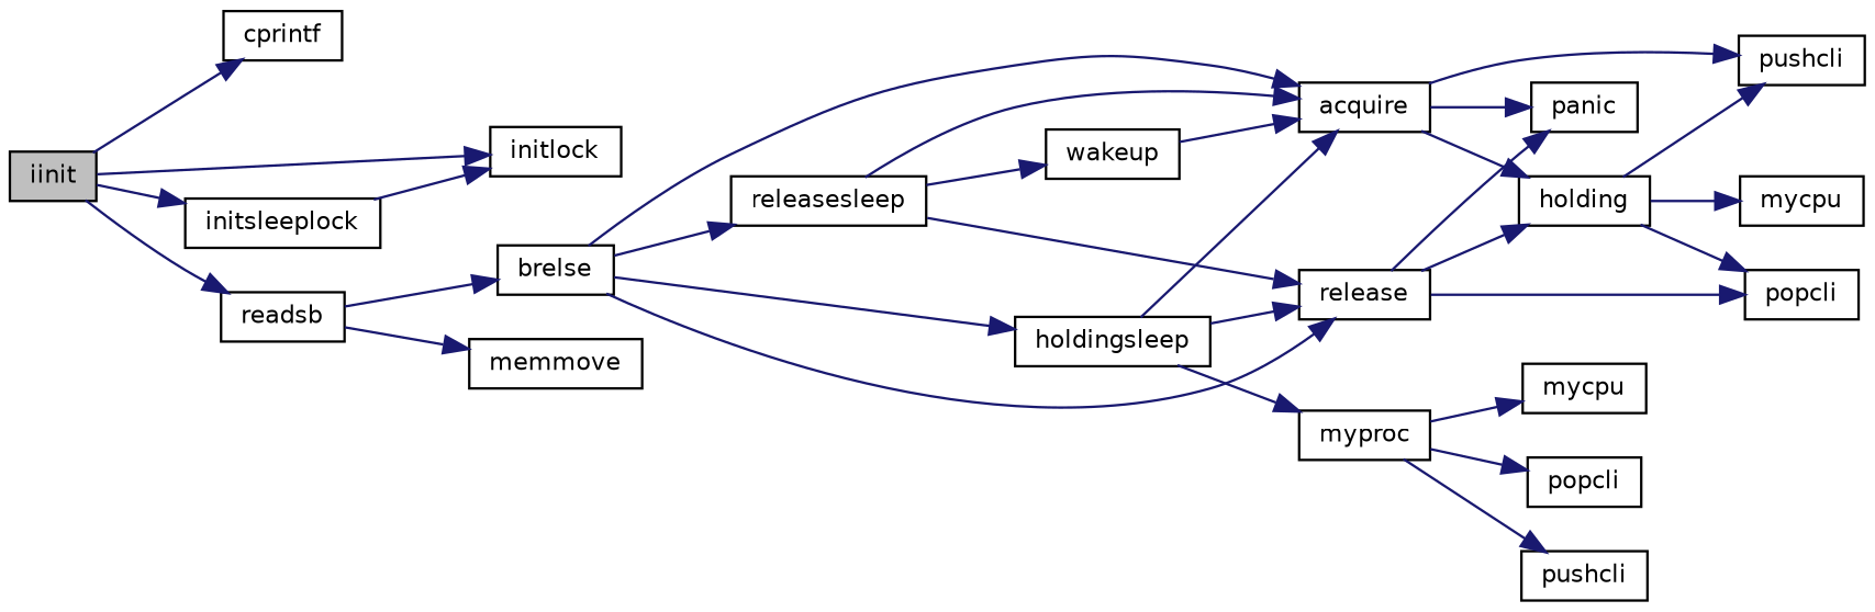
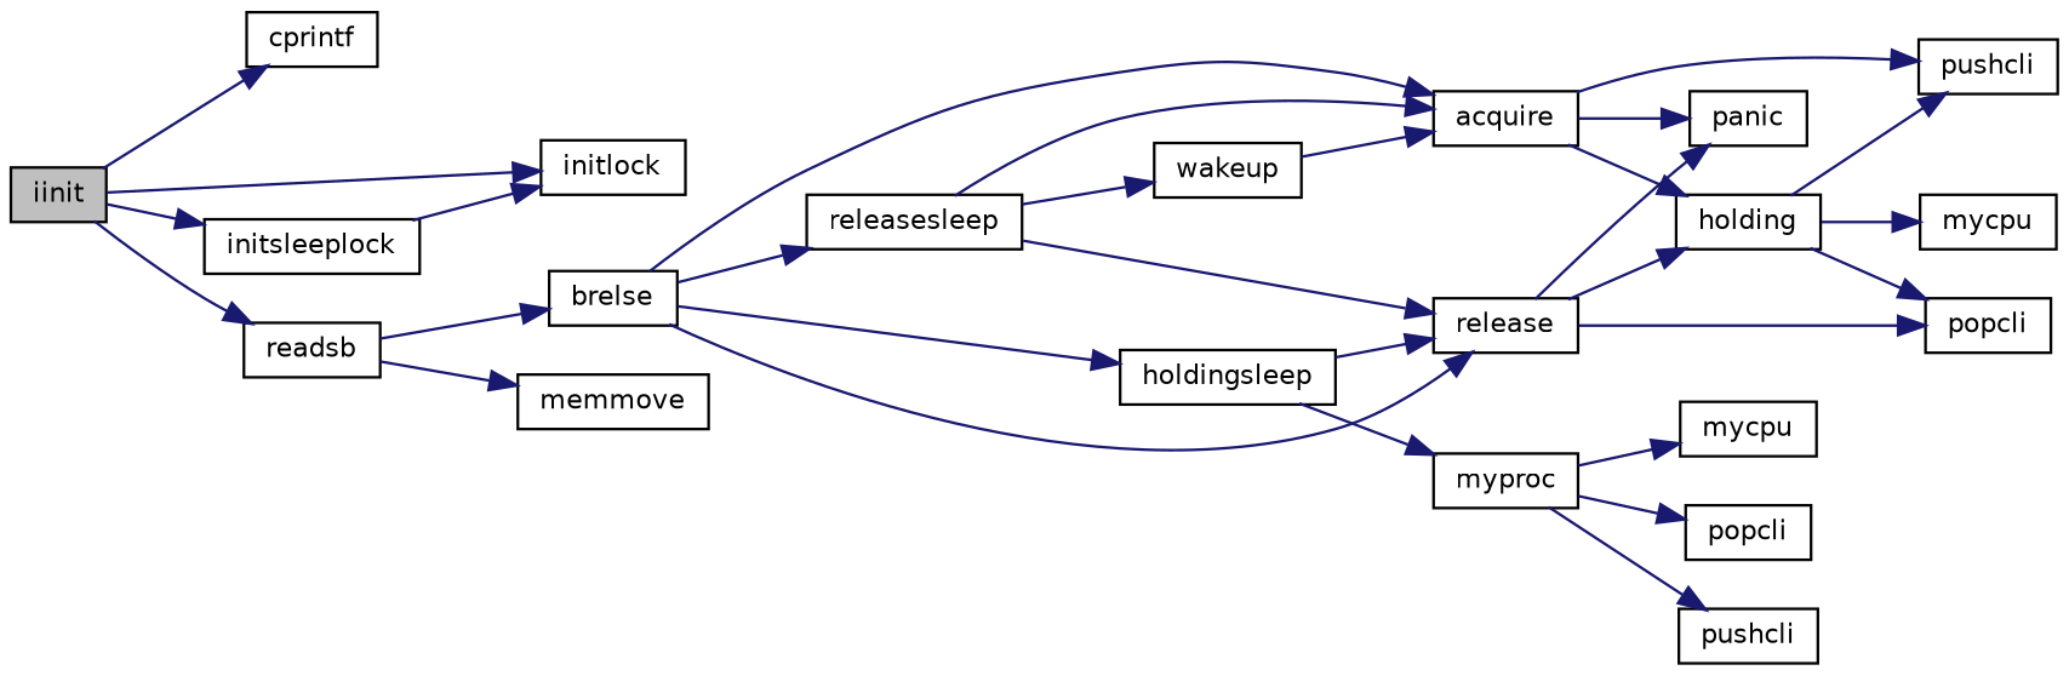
  digraph {
    rankdir=LR
    node [color=black fillcolor=white fontname=Helvetica fontsize=10 shape=record style=filled]
    edge [color=midnightblue fontname=Helvetica fontsize=10 labelfontname=Helvetica labelfontsize=10 style=solid]
    n1 [fillcolor=grey75 fontcolor=black height=0.2 label=iinit width=0.4]
    n2 [height=0.2 label=cprintf width=0.4]
    n3 [height=0.2 label=initlock width=0.4]
    n4 [height=0.2 label=initsleeplock width=0.4]
    n5 [height=0.2 label=readsb width=0.4]
    n6 [height=0.2 label=brelse width=0.4]
    n7 [height=0.2 label=memmove width=0.4]
    n8 [height=0.2 label=acquire width=0.4]
    n9 [height=0.2 label=holdingsleep width=0.4]
    n10 [height=0.2 label=release width=0.4]
    n11 [height=0.2 label=releasesleep width=0.4]
    n12 [height=0.2 label=panic width=0.4]
    n13 [height=0.2 label=holding width=0.4]
    n14 [height=0.2 label=pushcli width=0.4]
    n15 [height=0.2 label=myproc width=0.4]
    n16 [height=0.2 label=popcli width=0.4]
    n17 [height=0.2 label=wakeup width=0.4]
    n18 [height=0.2 label=mycpu width=0.4]
    n19 [height=0.2 label=mycpu width=0.4]
    n20 [height=0.2 label=popcli width=0.4]
    n21 [height=0.2 label=pushcli width=0.4]
    n1 -> n2
    n1 -> n3
    n1 -> n4
    n1 -> n5
    n4 -> n3
    n5 -> n6
    n5 -> n7
    n6 -> n8
    n6 -> n9
    n6 -> n10
    n6 -> n11
    n8 -> n12
    n8 -> n13
    n8 -> n14
-   n9 -> n8
    n9 -> n10
    n9 -> n15
    n10 -> n12
    n10 -> n13
    n10 -> n16
    n11 -> n8
    n11 -> n10
    n11 -> n17
    n13 -> n14
    n13 -> n16
    n13 -> n18
    n15 -> n19
    n15 -> n20
    n15 -> n21
    n17 -> n8
  }
